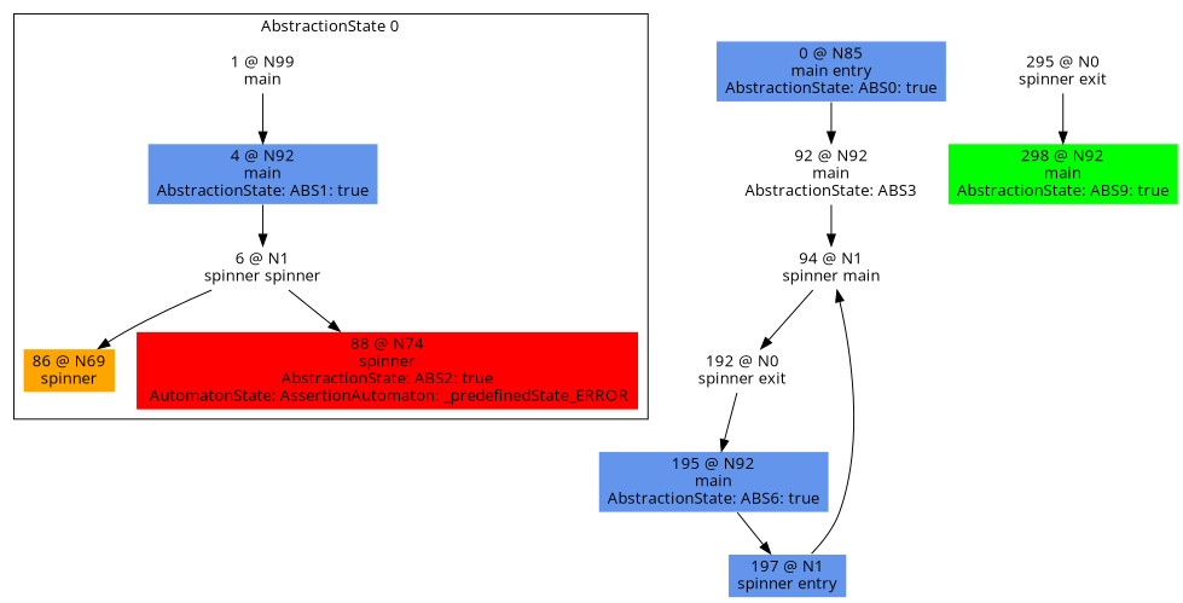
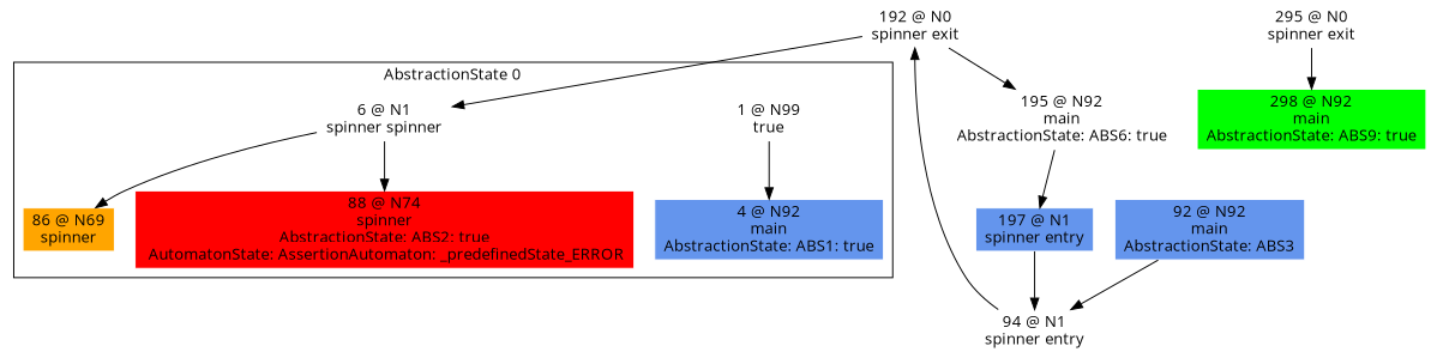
  digraph {
    fontname="Open Sans"
    node [color=white fontname="Open Sans" shape=box style=filled]
    edge [fontname="Open Sans"]
-   n1 [label="1 @ N99\nmain\n"]
+   n1 [label="1 @ N99\ntrue\n"]
    n2 [fillcolor=cornflowerblue label="4 @ N92\nmain\nAbstractionState: ABS1: true\n"]
    n3 [label="6 @ N1\nspinner spinner\n"]
    n4 [fillcolor=orange label="86 @ N69\nspinner\n"]
    n5 [fillcolor=red label="88 @ N74\nspinner\nAbstractionState: ABS2: true\n AutomatonState: AssertionAutomaton: _predefinedState_ERROR\n"]
-   n6 [fillcolor=cornflowerblue label="0 @ N85\nmain entry\nAbstractionState: ABS0: true\n"]
-   n7 [fillcolor=white label="92 @ N92\nmain\nAbstractionState: ABS3\n"]
-   n8 [label="94 @ N1\nspinner main\n"]
+   n7 [fillcolor=cornflowerblue label="92 @ N92\nmain\nAbstractionState: ABS3\n"]
+   n8 [label="94 @ N1\nspinner entry\n"]
    n9 [label="192 @ N0\nspinner exit\n"]
-   n10 [fillcolor=cornflowerblue label="195 @ N92\nmain\nAbstractionState: ABS6: true\n"]
+   n10 [fillcolor=white label="195 @ N92\nmain\nAbstractionState: ABS6: true\n"]
    n11 [fillcolor=cornflowerblue label="197 @ N1\nspinner entry\n"]
    n12 [label="295 @ N0\nspinner exit\n"]
    n13 [fillcolor=green label="298 @ N92\nmain\nAbstractionState: ABS9: true\n"]
    subgraph cluster_1 {
      label="AbstractionState 0"
      n1
      n2
      n3
      n4
      n5
    }
    n1 -> n2
-   n2 -> n3
+   n9 -> n3
    n3 -> n4
    n3 -> n5
-   n6 -> n7
    n7 -> n8
    n8 -> n9
    n9 -> n10
    n10 -> n11
    n11 -> n8
    n12 -> n13
  }
